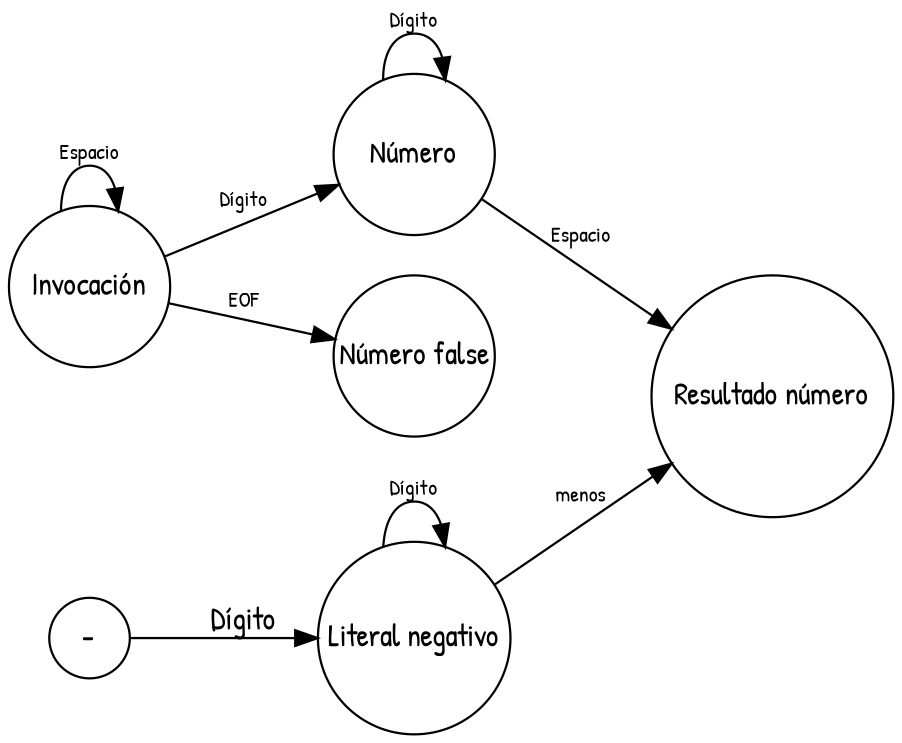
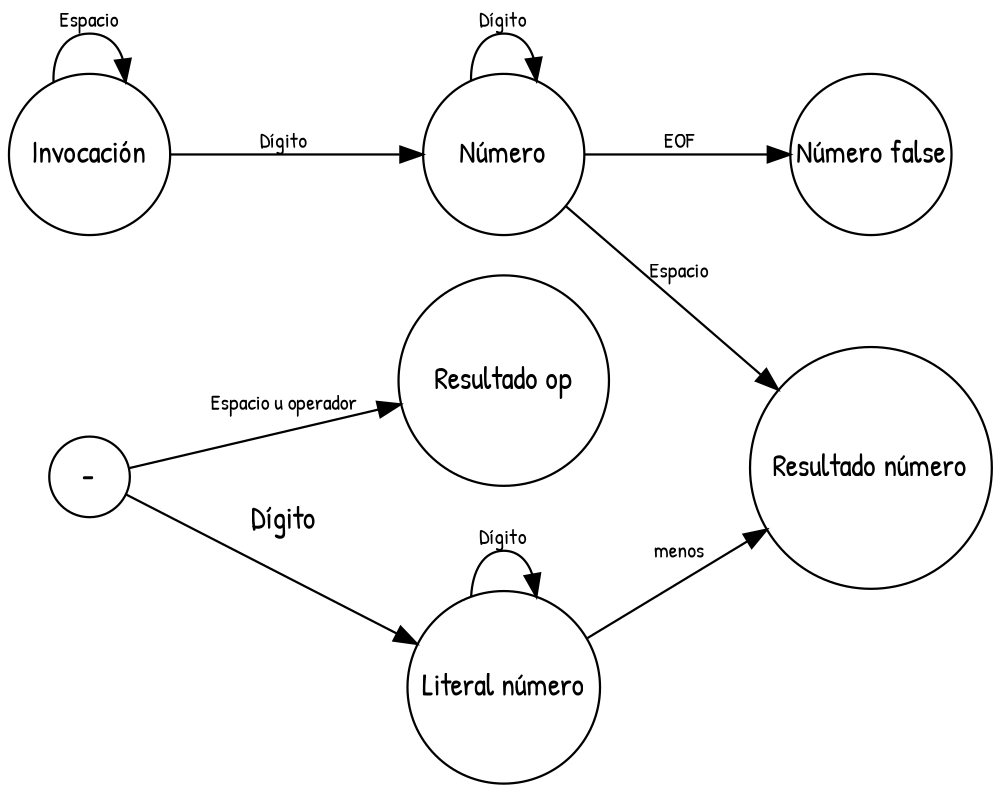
  digraph {
    fontname="Patrick Hand"
    rankdir=LR
    node [fixedsize=true fontname="Patrick Hand" shape=circle]
    edge [fontname="Patrick Hand" fontsize=10]
    n1 [height=0.8 label="Invocación" width=1]
    n2 [height=0.8 label="Número" width=1]
    n3 [height=0.8 label="Número false" width=1]
    n4 [height=0.8 label="Resultado número" width=1.5]
    n5 [label="-"]
-   n7 [height=0.8 label="Literal negativo" width=1.2]
+   n6 [height=0.8 label="Resultado op" width=1.3]
+   n7 [height=0.8 label="Literal número" width=1.2]
    n1 -> n1 [label=Espacio]
    n1 -> n2 [label="Dígito"]
-   n1 -> n3 [label=EOF]
+   n2 -> n3 [label=EOF]
    n2 -> n2 [label="Dígito" labeldistance=1]
    n2 -> n4 [label=Espacio]
+   n5 -> n6 [label="Espacio u operador"]
    n5 -> n7 [label="Dígito" fontsize=""]
    n7 -> n4 [label=menos]
    n7 -> n7 [label="Dígito" labeldistance=1]
  }
